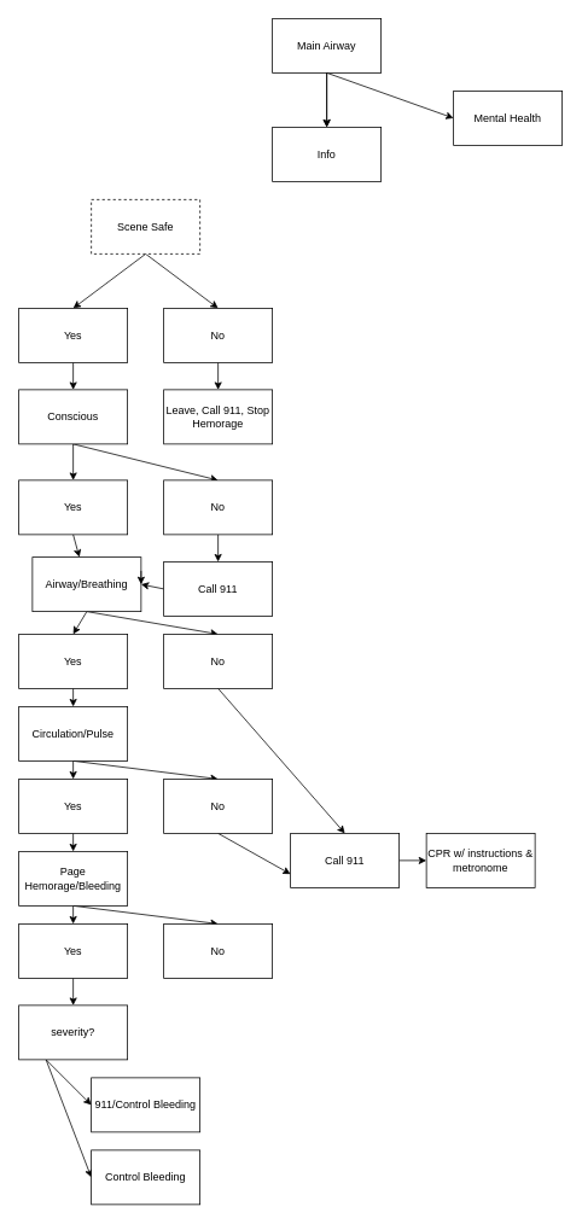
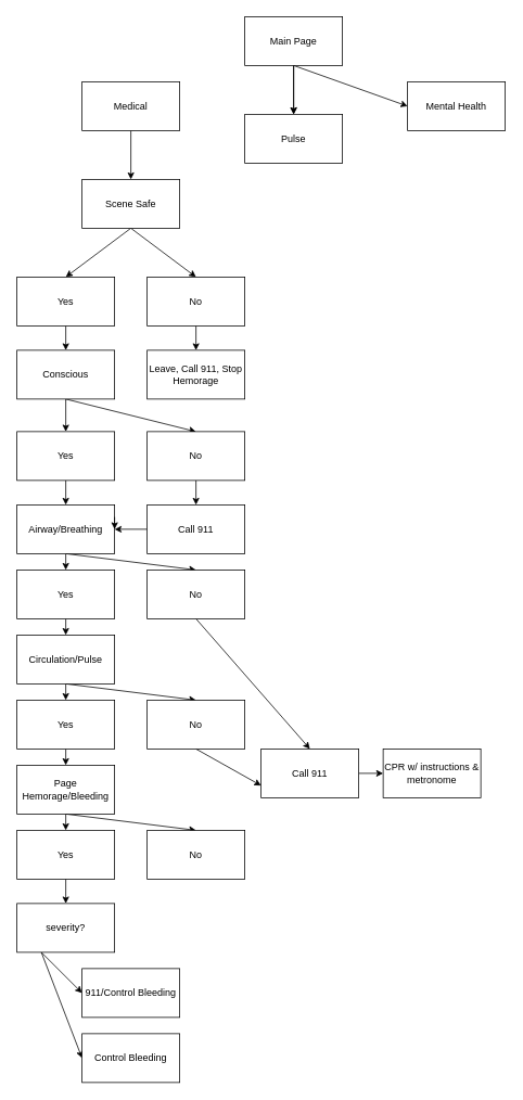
  <mxCell id="0" />
  <mxCell id="1" parent="0" />
  <mxCell id="2" style="edgeStyle=none;rounded=0;orthogonalLoop=1;jettySize=auto;html=1;exitX=0.5;exitY=1;exitDx=0;exitDy=0;entryX=0;entryY=0.5;entryDx=0;entryDy=0;" edge="1" parent="1" source="3" target="7"><mxGeometry relative="1" as="geometry" /></mxCell>
- <mxCell id="3" value="Main Airway" style="rounded=0;whiteSpace=wrap;html=1;" vertex="1" parent="1"><mxGeometry x="300" y="20" width="120" height="60" as="geometry" /></mxCell>
- <mxCell id="6" value="Info" style="rounded=0;whiteSpace=wrap;html=1;" vertex="1" parent="1"><mxGeometry x="300" y="140" width="120" height="60" as="geometry" /></mxCell>
+ <mxCell id="3" value="Main Page" style="rounded=0;whiteSpace=wrap;html=1;" vertex="1" parent="1"><mxGeometry x="300" y="20" width="120" height="60" as="geometry" /></mxCell>
+ <mxCell id="4" style="edgeStyle=none;rounded=0;orthogonalLoop=1;jettySize=auto;html=1;exitX=0.5;exitY=1;exitDx=0;exitDy=0;entryX=0.5;entryY=0;entryDx=0;entryDy=0;" edge="1" parent="1" source="5" target="12"><mxGeometry relative="1" as="geometry" /></mxCell>
+ <mxCell id="5" value="Medical" style="rounded=0;whiteSpace=wrap;html=1;" vertex="1" parent="1"><mxGeometry x="100" y="100" width="120" height="60" as="geometry" /></mxCell>
+ <mxCell id="6" value="Pulse" style="rounded=0;whiteSpace=wrap;html=1;" vertex="1" parent="1"><mxGeometry x="300" y="140" width="120" height="60" as="geometry" /></mxCell>
  <mxCell id="7" value="Mental Health" style="rounded=0;whiteSpace=wrap;html=1;" vertex="1" parent="1"><mxGeometry x="500" y="100" width="120" height="60" as="geometry" /></mxCell>
  <mxCell id="8" value="" style="endArrow=classic;html=1;exitX=0.5;exitY=1;exitDx=0;exitDy=0;" edge="1" parent="1" source="3" target="6"><mxGeometry width="50" height="50" relative="1" as="geometry"><mxPoint x="340" y="280" as="sourcePoint" /><mxPoint x="390" y="230" as="targetPoint" /></mxGeometry></mxCell>
  <mxCell id="9" value="" style="endArrow=classic;html=1;entryX=0.5;entryY=0;entryDx=0;entryDy=0;" edge="1" parent="1" target="6"><mxGeometry width="50" height="50" relative="1" as="geometry"><mxPoint x="360" y="80" as="sourcePoint" /><mxPoint x="390" y="230" as="targetPoint" /></mxGeometry></mxCell>
  <mxCell id="10" style="edgeStyle=none;rounded=0;orthogonalLoop=1;jettySize=auto;html=1;exitX=0.5;exitY=1;exitDx=0;exitDy=0;entryX=0.5;entryY=0;entryDx=0;entryDy=0;" edge="1" parent="1" source="12" target="16"><mxGeometry relative="1" as="geometry" /></mxCell>
  <mxCell id="11" style="edgeStyle=none;rounded=0;orthogonalLoop=1;jettySize=auto;html=1;exitX=0.5;exitY=1;exitDx=0;exitDy=0;entryX=0.5;entryY=0;entryDx=0;entryDy=0;" edge="1" parent="1" source="12" target="14"><mxGeometry relative="1" as="geometry" /></mxCell>
- <mxCell id="12" value="Scene Safe" style="rounded=0;whiteSpace=wrap;html=1;dashed=1;" vertex="1" parent="1"><mxGeometry x="100" y="220" width="120" height="60" as="geometry" /></mxCell>
+ <mxCell id="12" value="Scene Safe" style="rounded=0;whiteSpace=wrap;html=1;" vertex="1" parent="1"><mxGeometry x="100" y="220" width="120" height="60" as="geometry" /></mxCell>
  <mxCell id="13" style="edgeStyle=none;rounded=0;orthogonalLoop=1;jettySize=auto;html=1;exitX=0.5;exitY=1;exitDx=0;exitDy=0;entryX=0.5;entryY=0;entryDx=0;entryDy=0;" edge="1" parent="1" source="14" target="20"><mxGeometry relative="1" as="geometry" /></mxCell>
  <mxCell id="14" value="Yes" style="rounded=0;whiteSpace=wrap;html=1;" vertex="1" parent="1"><mxGeometry x="20" y="340" width="120" height="60" as="geometry" /></mxCell>
  <mxCell id="15" style="edgeStyle=none;rounded=0;orthogonalLoop=1;jettySize=auto;html=1;exitX=0.5;exitY=1;exitDx=0;exitDy=0;" edge="1" parent="1" source="16" target="17"><mxGeometry relative="1" as="geometry" /></mxCell>
  <mxCell id="16" value="No" style="rounded=0;whiteSpace=wrap;html=1;" vertex="1" parent="1"><mxGeometry x="180" y="340" width="120" height="60" as="geometry" /></mxCell>
  <mxCell id="17" value="Leave, Call 911, Stop Hemorage" style="rounded=0;whiteSpace=wrap;html=1;" vertex="1" parent="1"><mxGeometry x="180" y="430" width="120" height="60" as="geometry" /></mxCell>
  <mxCell id="18" style="edgeStyle=none;rounded=0;orthogonalLoop=1;jettySize=auto;html=1;exitX=0.5;exitY=1;exitDx=0;exitDy=0;entryX=0.5;entryY=0;entryDx=0;entryDy=0;" edge="1" parent="1" source="20" target="22"><mxGeometry relative="1" as="geometry" /></mxCell>
  <mxCell id="19" style="edgeStyle=none;rounded=0;orthogonalLoop=1;jettySize=auto;html=1;exitX=0.5;exitY=1;exitDx=0;exitDy=0;entryX=0.5;entryY=0;entryDx=0;entryDy=0;" edge="1" parent="1" source="20" target="24"><mxGeometry relative="1" as="geometry" /></mxCell>
  <mxCell id="20" value="Conscious" style="rounded=0;whiteSpace=wrap;html=1;" vertex="1" parent="1"><mxGeometry x="20" y="430" width="120" height="60" as="geometry" /></mxCell>
  <mxCell id="21" style="edgeStyle=none;rounded=0;orthogonalLoop=1;jettySize=auto;html=1;exitX=0.5;exitY=1;exitDx=0;exitDy=0;" edge="1" parent="1" source="22" target="29"><mxGeometry relative="1" as="geometry" /></mxCell>
  <mxCell id="22" value="Yes" style="rounded=0;whiteSpace=wrap;html=1;" vertex="1" parent="1"><mxGeometry x="20" y="530" width="120" height="60" as="geometry" /></mxCell>
  <mxCell id="23" style="edgeStyle=none;rounded=0;orthogonalLoop=1;jettySize=auto;html=1;exitX=0.5;exitY=1;exitDx=0;exitDy=0;entryX=0.5;entryY=0;entryDx=0;entryDy=0;" edge="1" parent="1" source="24" target="26"><mxGeometry relative="1" as="geometry" /></mxCell>
  <mxCell id="24" value="No" style="rounded=0;whiteSpace=wrap;html=1;" vertex="1" parent="1"><mxGeometry x="180" y="530" width="120" height="60" as="geometry" /></mxCell>
  <mxCell id="25" style="edgeStyle=none;rounded=0;orthogonalLoop=1;jettySize=auto;html=1;exitX=0;exitY=0.5;exitDx=0;exitDy=0;entryX=1;entryY=0.5;entryDx=0;entryDy=0;" edge="1" parent="1" source="26" target="29"><mxGeometry relative="1" as="geometry" /></mxCell>
  <mxCell id="26" value="Call 911" style="rounded=0;whiteSpace=wrap;html=1;" vertex="1" parent="1"><mxGeometry x="180" y="620" width="120" height="60" as="geometry" /></mxCell>
  <mxCell id="27" style="edgeStyle=none;rounded=0;orthogonalLoop=1;jettySize=auto;html=1;exitX=0.5;exitY=1;exitDx=0;exitDy=0;entryX=0.5;entryY=0;entryDx=0;entryDy=0;" edge="1" parent="1" source="29" target="42"><mxGeometry relative="1" as="geometry" /></mxCell>
  <mxCell id="28" style="edgeStyle=none;rounded=0;orthogonalLoop=1;jettySize=auto;html=1;exitX=0.5;exitY=1;exitDx=0;exitDy=0;entryX=0.5;entryY=0;entryDx=0;entryDy=0;" edge="1" parent="1" source="29" target="40"><mxGeometry relative="1" as="geometry" /></mxCell>
- <mxCell id="29" value="Airway/Breathing" style="rounded=0;whiteSpace=wrap;html=1;" vertex="1" parent="1"><mxGeometry x="35" y="615" width="120" height="60" as="geometry" /></mxCell>
+ <mxCell id="29" value="Airway/Breathing" style="rounded=0;whiteSpace=wrap;html=1;" vertex="1" parent="1"><mxGeometry x="20" y="620" width="120" height="60" as="geometry" /></mxCell>
  <mxCell id="30" style="edgeStyle=none;rounded=0;orthogonalLoop=1;jettySize=auto;html=1;exitX=0.5;exitY=1;exitDx=0;exitDy=0;entryX=0.5;entryY=0;entryDx=0;entryDy=0;" edge="1" parent="1" source="32" target="44"><mxGeometry relative="1" as="geometry" /></mxCell>
  <mxCell id="31" style="edgeStyle=none;rounded=0;orthogonalLoop=1;jettySize=auto;html=1;exitX=0.5;exitY=1;exitDx=0;exitDy=0;entryX=0.5;entryY=0;entryDx=0;entryDy=0;" edge="1" parent="1" source="32" target="46"><mxGeometry relative="1" as="geometry" /></mxCell>
  <mxCell id="32" value="Circulation/Pulse" style="rounded=0;whiteSpace=wrap;html=1;" vertex="1" parent="1"><mxGeometry x="20" y="780" width="120" height="60" as="geometry" /></mxCell>
  <mxCell id="33" style="edgeStyle=none;rounded=0;orthogonalLoop=1;jettySize=auto;html=1;exitX=0.5;exitY=1;exitDx=0;exitDy=0;entryX=0.5;entryY=0;entryDx=0;entryDy=0;" edge="1" parent="1" source="35" target="49"><mxGeometry relative="1" as="geometry" /></mxCell>
  <mxCell id="34" style="edgeStyle=none;rounded=0;orthogonalLoop=1;jettySize=auto;html=1;exitX=0.5;exitY=1;exitDx=0;exitDy=0;entryX=0.5;entryY=0;entryDx=0;entryDy=0;" edge="1" parent="1" source="35" target="50"><mxGeometry relative="1" as="geometry" /></mxCell>
  <mxCell id="35" value="Page Hemorage/Bleeding" style="rounded=0;whiteSpace=wrap;html=1;" vertex="1" parent="1"><mxGeometry x="20" y="940" width="120" height="60" as="geometry" /></mxCell>
  <mxCell id="36" style="edgeStyle=none;rounded=0;orthogonalLoop=1;jettySize=auto;html=1;exitX=1;exitY=0.5;exitDx=0;exitDy=0;entryX=0;entryY=0.5;entryDx=0;entryDy=0;" edge="1" parent="1" source="37" target="47"><mxGeometry relative="1" as="geometry" /></mxCell>
  <mxCell id="37" value="&lt;span&gt;Call 911&lt;/span&gt;" style="rounded=0;whiteSpace=wrap;html=1;" vertex="1" parent="1"><mxGeometry x="320" y="920" width="120" height="60" as="geometry" /></mxCell>
  <mxCell id="38" style="edgeStyle=none;rounded=0;orthogonalLoop=1;jettySize=auto;html=1;exitX=1;exitY=0.25;exitDx=0;exitDy=0;entryX=1;entryY=0.5;entryDx=0;entryDy=0;" edge="1" parent="1" source="29" target="29"><mxGeometry relative="1" as="geometry" /></mxCell>
  <mxCell id="39" style="edgeStyle=none;rounded=0;orthogonalLoop=1;jettySize=auto;html=1;exitX=0.5;exitY=1;exitDx=0;exitDy=0;entryX=0.5;entryY=0;entryDx=0;entryDy=0;" edge="1" parent="1" source="40" target="32"><mxGeometry relative="1" as="geometry" /></mxCell>
  <mxCell id="40" value="Yes" style="rounded=0;whiteSpace=wrap;html=1;" vertex="1" parent="1"><mxGeometry x="20" y="700" width="120" height="60" as="geometry" /></mxCell>
  <mxCell id="41" style="edgeStyle=none;rounded=0;orthogonalLoop=1;jettySize=auto;html=1;exitX=0.5;exitY=1;exitDx=0;exitDy=0;entryX=0.5;entryY=0;entryDx=0;entryDy=0;" edge="1" parent="1" source="42" target="37"><mxGeometry relative="1" as="geometry" /></mxCell>
  <mxCell id="42" value="No" style="rounded=0;whiteSpace=wrap;html=1;" vertex="1" parent="1"><mxGeometry x="180" y="700" width="120" height="60" as="geometry" /></mxCell>
  <mxCell id="43" style="edgeStyle=none;rounded=0;orthogonalLoop=1;jettySize=auto;html=1;exitX=0.5;exitY=1;exitDx=0;exitDy=0;entryX=0.5;entryY=0;entryDx=0;entryDy=0;" edge="1" parent="1" source="44" target="35"><mxGeometry relative="1" as="geometry" /></mxCell>
  <mxCell id="44" value="Yes" style="rounded=0;whiteSpace=wrap;html=1;" vertex="1" parent="1"><mxGeometry x="20" y="860" width="120" height="60" as="geometry" /></mxCell>
  <mxCell id="45" style="edgeStyle=none;rounded=0;orthogonalLoop=1;jettySize=auto;html=1;exitX=0.5;exitY=1;exitDx=0;exitDy=0;entryX=0;entryY=0.75;entryDx=0;entryDy=0;" edge="1" parent="1" source="46" target="37"><mxGeometry relative="1" as="geometry" /></mxCell>
  <mxCell id="46" value="No" style="rounded=0;whiteSpace=wrap;html=1;" vertex="1" parent="1"><mxGeometry x="180" y="860" width="120" height="60" as="geometry" /></mxCell>
  <mxCell id="47" value="CPR w/ instructions &amp;amp; metronome" style="rounded=0;whiteSpace=wrap;html=1;" vertex="1" parent="1"><mxGeometry x="470" y="920" width="120" height="60" as="geometry" /></mxCell>
  <mxCell id="48" style="edgeStyle=none;rounded=0;orthogonalLoop=1;jettySize=auto;html=1;exitX=0.5;exitY=1;exitDx=0;exitDy=0;entryX=0.5;entryY=0;entryDx=0;entryDy=0;" edge="1" parent="1" source="49" target="53"><mxGeometry relative="1" as="geometry" /></mxCell>
  <mxCell id="49" value="Yes" style="rounded=0;whiteSpace=wrap;html=1;" vertex="1" parent="1"><mxGeometry x="20" y="1020" width="120" height="60" as="geometry" /></mxCell>
  <mxCell id="50" value="No" style="rounded=0;whiteSpace=wrap;html=1;" vertex="1" parent="1"><mxGeometry x="180" y="1020" width="120" height="60" as="geometry" /></mxCell>
  <mxCell id="51" style="edgeStyle=none;rounded=0;orthogonalLoop=1;jettySize=auto;html=1;exitX=0.25;exitY=1;exitDx=0;exitDy=0;entryX=0;entryY=0.5;entryDx=0;entryDy=0;" edge="1" parent="1" source="53" target="54"><mxGeometry relative="1" as="geometry" /></mxCell>
  <mxCell id="52" style="edgeStyle=none;rounded=0;orthogonalLoop=1;jettySize=auto;html=1;exitX=0.25;exitY=1;exitDx=0;exitDy=0;entryX=0;entryY=0.5;entryDx=0;entryDy=0;" edge="1" parent="1" source="53" target="55"><mxGeometry relative="1" as="geometry" /></mxCell>
  <mxCell id="53" value="severity?" style="rounded=0;whiteSpace=wrap;html=1;" vertex="1" parent="1"><mxGeometry x="20" y="1110" width="120" height="60" as="geometry" /></mxCell>
  <mxCell id="54" value="911/Control Bleeding" style="rounded=0;whiteSpace=wrap;html=1;" vertex="1" parent="1"><mxGeometry x="100" y="1190" width="120" height="60" as="geometry" /></mxCell>
  <mxCell id="55" value="Control Bleeding" style="rounded=0;whiteSpace=wrap;html=1;" vertex="1" parent="1"><mxGeometry x="100" y="1270" width="120" height="60" as="geometry" /></mxCell>
